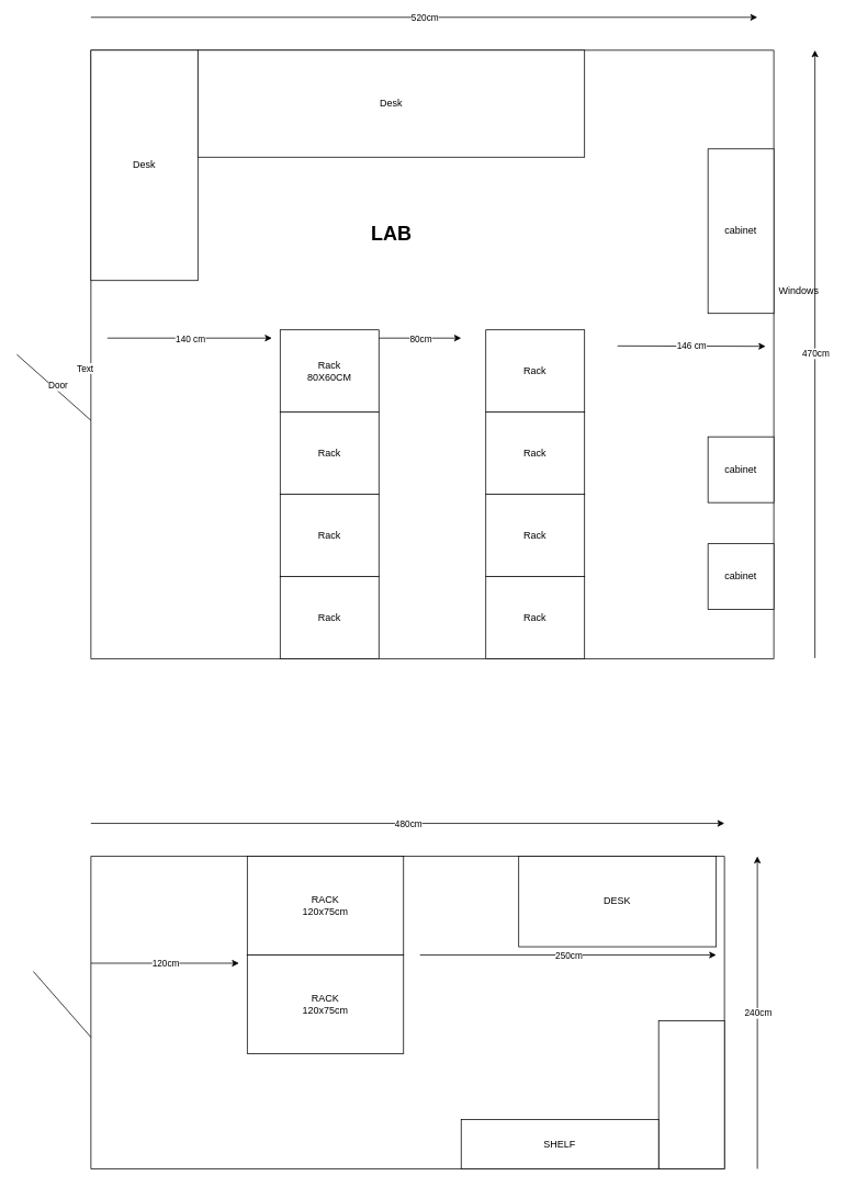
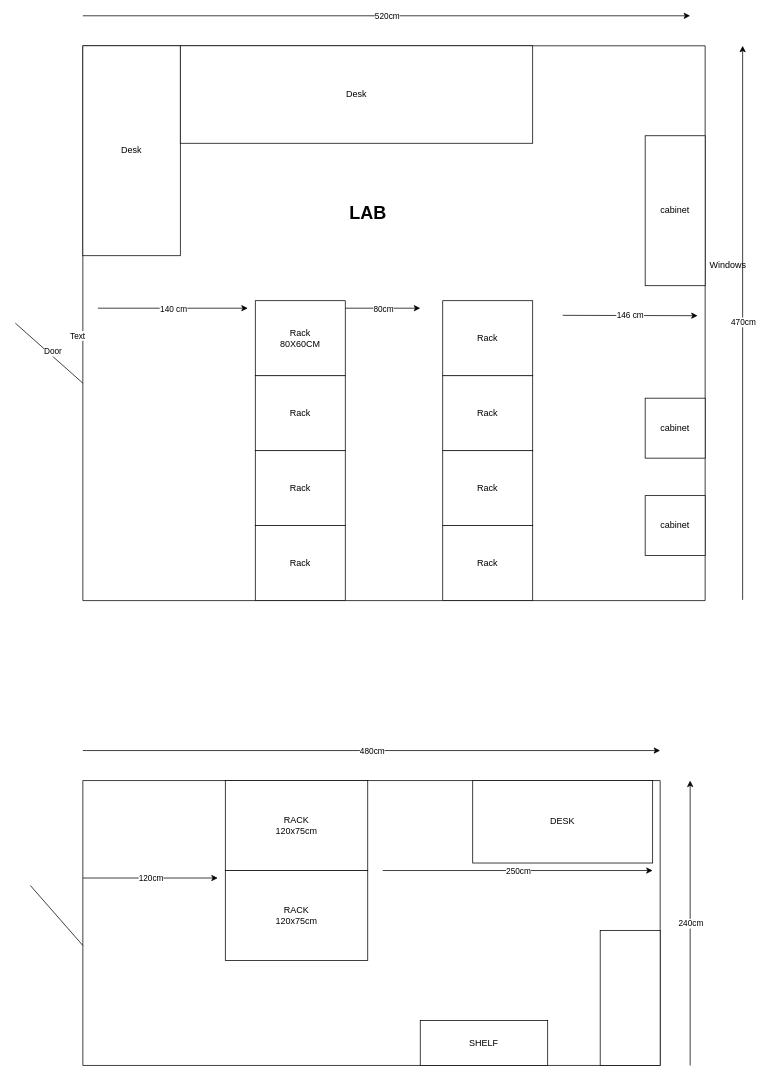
  <mxCell id="0" />
  <mxCell id="1" parent="0" />
  <mxCell id="2" value="" style="endArrow=none;html=1;rounded=0;" parent="1" edge="1"><mxGeometry width="50" height="50" relative="1" as="geometry"><mxPoint x="110" y="60" as="sourcePoint" /><mxPoint x="940" y="60" as="targetPoint" /></mxGeometry></mxCell>
  <mxCell id="3" value="" style="endArrow=none;html=1;rounded=0;" parent="1" edge="1"><mxGeometry width="50" height="50" relative="1" as="geometry"><mxPoint x="110" y="800" as="sourcePoint" /><mxPoint x="110" y="60" as="targetPoint" /></mxGeometry></mxCell>
  <mxCell id="4" value="Text" style="edgeLabel;html=1;align=center;verticalAlign=middle;resizable=0;points=[];" parent="3" vertex="1" connectable="0"><mxGeometry x="-0.043" y="8" relative="1" as="geometry"><mxPoint as="offset" /></mxGeometry></mxCell>
  <mxCell id="5" value="" style="endArrow=none;html=1;rounded=0;" parent="1" edge="1"><mxGeometry width="50" height="50" relative="1" as="geometry"><mxPoint x="110" y="800" as="sourcePoint" /><mxPoint x="940" y="800" as="targetPoint" /></mxGeometry></mxCell>
  <mxCell id="6" value="" style="endArrow=none;html=1;rounded=0;" parent="1" edge="1"><mxGeometry width="50" height="50" relative="1" as="geometry"><mxPoint x="940" y="800" as="sourcePoint" /><mxPoint x="940" y="60" as="targetPoint" /></mxGeometry></mxCell>
  <mxCell id="7" value="" style="endArrow=none;html=1;rounded=0;" parent="1" edge="1"><mxGeometry width="50" height="50" relative="1" as="geometry"><mxPoint x="110" y="510" as="sourcePoint" /><mxPoint x="20" y="430" as="targetPoint" /></mxGeometry></mxCell>
  <mxCell id="8" value="Door" style="edgeLabel;html=1;align=center;verticalAlign=middle;resizable=0;points=[];" parent="7" vertex="1" connectable="0"><mxGeometry x="-0.04" y="-5" relative="1" as="geometry"><mxPoint as="offset" /></mxGeometry></mxCell>
  <mxCell id="9" value="" style="endArrow=classic;html=1;rounded=0;" parent="1" edge="1"><mxGeometry relative="1" as="geometry"><mxPoint x="110" y="20" as="sourcePoint" /><mxPoint x="920" y="20" as="targetPoint" /></mxGeometry></mxCell>
  <mxCell id="10" value="520cm" style="edgeLabel;resizable=0;html=1;;align=center;verticalAlign=middle;" parent="9" connectable="0" vertex="1"><mxGeometry relative="1" as="geometry" /></mxCell>
  <mxCell id="11" value="Rack" style="rounded=0;whiteSpace=wrap;html=1;" parent="1" vertex="1"><mxGeometry x="340" y="700" width="120" height="100" as="geometry" /></mxCell>
  <mxCell id="12" value="Rack" style="rounded=0;whiteSpace=wrap;html=1;" parent="1" vertex="1"><mxGeometry x="340" y="600" width="120" height="100" as="geometry" /></mxCell>
  <mxCell id="13" value="Rack" style="rounded=0;whiteSpace=wrap;html=1;" parent="1" vertex="1"><mxGeometry x="340" y="500" width="120" height="100" as="geometry" /></mxCell>
  <mxCell id="14" value="Rack&lt;br&gt;80X60CM" style="rounded=0;whiteSpace=wrap;html=1;" parent="1" vertex="1"><mxGeometry x="340" y="400" width="120" height="100" as="geometry" /></mxCell>
  <mxCell id="15" value="Rack" style="rounded=0;whiteSpace=wrap;html=1;" parent="1" vertex="1"><mxGeometry x="590" y="700" width="120" height="100" as="geometry" /></mxCell>
  <mxCell id="16" value="Rack" style="rounded=0;whiteSpace=wrap;html=1;" parent="1" vertex="1"><mxGeometry x="590" y="600" width="120" height="100" as="geometry" /></mxCell>
  <mxCell id="17" value="Rack" style="rounded=0;whiteSpace=wrap;html=1;" parent="1" vertex="1"><mxGeometry x="590" y="500" width="120" height="100" as="geometry" /></mxCell>
  <mxCell id="18" value="Rack" style="rounded=0;whiteSpace=wrap;html=1;" parent="1" vertex="1"><mxGeometry x="590" y="400" width="120" height="100" as="geometry" /></mxCell>
  <mxCell id="19" value="Desk" style="rounded=0;whiteSpace=wrap;html=1;" parent="1" vertex="1"><mxGeometry x="110" y="60" width="130" height="280" as="geometry" /></mxCell>
  <mxCell id="20" value="Desk" style="rounded=0;whiteSpace=wrap;html=1;" parent="1" vertex="1"><mxGeometry x="240" y="60" width="470" height="130" as="geometry" /></mxCell>
  <mxCell id="21" value="cabinet" style="rounded=0;whiteSpace=wrap;html=1;" parent="1" vertex="1"><mxGeometry x="860" y="180" width="80" height="200" as="geometry" /></mxCell>
  <mxCell id="22" value="cabinet" style="whiteSpace=wrap;html=1;aspect=fixed;" parent="1" vertex="1"><mxGeometry x="860" y="530" width="80" height="80" as="geometry" /></mxCell>
  <mxCell id="23" value="cabinet" style="whiteSpace=wrap;html=1;aspect=fixed;" parent="1" vertex="1"><mxGeometry x="860" y="660" width="80" height="80" as="geometry" /></mxCell>
  <mxCell id="24" value="Windows" style="text;html=1;align=center;verticalAlign=middle;resizable=0;points=[];autosize=1;strokeColor=none;fillColor=none;" parent="1" vertex="1"><mxGeometry x="935" y="338" width="70" height="30" as="geometry" /></mxCell>
- <mxCell id="25" value="&lt;h1&gt;LAB&lt;/h1&gt;" style="text;html=1;align=center;verticalAlign=middle;resizable=0;points=[];autosize=1;strokeColor=none;fillColor=none;" parent="1" vertex="1"><mxGeometry x="440" y="248" width="70" height="70" as="geometry" /></mxCell>
+ <mxCell id="25" value="&lt;h1&gt;LAB&lt;/h1&gt;" style="text;html=1;align=center;verticalAlign=middle;resizable=0;points=[];autosize=1;strokeColor=none;fillColor=none;" parent="1" vertex="1"><mxGeometry x="455" y="248" width="70" height="70" as="geometry" /></mxCell>
  <mxCell id="26" value="" style="endArrow=classic;html=1;rounded=0;" parent="1" edge="1"><mxGeometry relative="1" as="geometry"><mxPoint x="990" y="799" as="sourcePoint" /><mxPoint x="990" y="60" as="targetPoint" /></mxGeometry></mxCell>
  <mxCell id="27" value="470cm" style="edgeLabel;resizable=0;html=1;;align=center;verticalAlign=middle;" parent="26" connectable="0" vertex="1"><mxGeometry relative="1" as="geometry" /></mxCell>
  <mxCell id="28" value="" style="endArrow=none;html=1;rounded=0;" parent="1" edge="1"><mxGeometry width="50" height="50" relative="1" as="geometry"><mxPoint x="110" y="1420" as="sourcePoint" /><mxPoint x="110" y="1040" as="targetPoint" /></mxGeometry></mxCell>
  <mxCell id="29" value="" style="endArrow=none;html=1;rounded=0;" parent="1" edge="1"><mxGeometry width="50" height="50" relative="1" as="geometry"><mxPoint x="110" y="1420" as="sourcePoint" /><mxPoint x="880" y="1420" as="targetPoint" /></mxGeometry></mxCell>
  <mxCell id="30" value="" style="endArrow=none;html=1;rounded=0;" parent="1" edge="1"><mxGeometry width="50" height="50" relative="1" as="geometry"><mxPoint x="110" y="1040" as="sourcePoint" /><mxPoint x="880" y="1040" as="targetPoint" /></mxGeometry></mxCell>
  <mxCell id="31" value="" style="endArrow=none;html=1;rounded=0;" parent="1" edge="1"><mxGeometry width="50" height="50" relative="1" as="geometry"><mxPoint x="880" y="1040" as="sourcePoint" /><mxPoint x="880" y="1420" as="targetPoint" /></mxGeometry></mxCell>
  <mxCell id="32" value="" style="endArrow=none;html=1;rounded=0;" parent="1" edge="1"><mxGeometry width="50" height="50" relative="1" as="geometry"><mxPoint x="110" y="1260" as="sourcePoint" /><mxPoint x="40" y="1180" as="targetPoint" /></mxGeometry></mxCell>
  <mxCell id="33" value="RACK&lt;br&gt;120x75cm" style="rounded=0;whiteSpace=wrap;html=1;" parent="1" vertex="1"><mxGeometry x="300" y="1040" width="190" height="120" as="geometry" /></mxCell>
  <mxCell id="34" value="RACK&lt;br&gt;120x75cm" style="rounded=0;whiteSpace=wrap;html=1;" parent="1" vertex="1"><mxGeometry x="300" y="1160" width="190" height="120" as="geometry" /></mxCell>
  <mxCell id="35" value="1" style="endArrow=classic;html=1;rounded=0;" parent="1" edge="1"><mxGeometry relative="1" as="geometry"><mxPoint x="750" y="419.52" as="sourcePoint" /><mxPoint x="930" y="420" as="targetPoint" /></mxGeometry></mxCell>
  <mxCell id="36" value="146 cm" style="edgeLabel;resizable=0;html=1;;align=center;verticalAlign=middle;" parent="35" connectable="0" vertex="1"><mxGeometry relative="1" as="geometry" /></mxCell>
  <mxCell id="37" value="" style="endArrow=classic;html=1;rounded=0;" parent="1" edge="1"><mxGeometry relative="1" as="geometry"><mxPoint x="130" y="410" as="sourcePoint" /><mxPoint x="330" y="410" as="targetPoint" /></mxGeometry></mxCell>
  <mxCell id="38" value="140 cm" style="edgeLabel;resizable=0;html=1;;align=center;verticalAlign=middle;" parent="37" connectable="0" vertex="1"><mxGeometry relative="1" as="geometry" /></mxCell>
  <mxCell id="39" value="" style="endArrow=classic;html=1;rounded=0;" parent="1" edge="1"><mxGeometry relative="1" as="geometry"><mxPoint x="460" y="410" as="sourcePoint" /><mxPoint x="560" y="410" as="targetPoint" /></mxGeometry></mxCell>
  <mxCell id="40" value="80cm" style="edgeLabel;resizable=0;html=1;;align=center;verticalAlign=middle;" parent="39" connectable="0" vertex="1"><mxGeometry relative="1" as="geometry" /></mxCell>
  <mxCell id="41" value="" style="endArrow=classic;html=1;rounded=0;" parent="1" edge="1"><mxGeometry relative="1" as="geometry"><mxPoint x="110" y="1000" as="sourcePoint" /><mxPoint x="880" y="1000" as="targetPoint" /></mxGeometry></mxCell>
  <mxCell id="42" value="480cm" style="edgeLabel;resizable=0;html=1;;align=center;verticalAlign=middle;" parent="41" connectable="0" vertex="1"><mxGeometry relative="1" as="geometry" /></mxCell>
  <mxCell id="43" value="" style="endArrow=classic;html=1;rounded=0;" parent="1" edge="1"><mxGeometry relative="1" as="geometry"><mxPoint x="920" y="1420" as="sourcePoint" /><mxPoint x="920" y="1040" as="targetPoint" /></mxGeometry></mxCell>
  <mxCell id="44" value="240cm" style="edgeLabel;resizable=0;html=1;;align=center;verticalAlign=middle;" parent="43" connectable="0" vertex="1"><mxGeometry relative="1" as="geometry" /></mxCell>
  <mxCell id="45" value="" style="endArrow=classic;html=1;rounded=0;" parent="1" edge="1"><mxGeometry relative="1" as="geometry"><mxPoint x="110" y="1170" as="sourcePoint" /><mxPoint x="290" y="1170" as="targetPoint" /></mxGeometry></mxCell>
  <mxCell id="46" value="120cm" style="edgeLabel;resizable=0;html=1;;align=center;verticalAlign=middle;" parent="45" connectable="0" vertex="1"><mxGeometry relative="1" as="geometry" /></mxCell>
  <mxCell id="47" value="" style="endArrow=classic;html=1;rounded=0;" parent="1" edge="1"><mxGeometry relative="1" as="geometry"><mxPoint x="510" y="1160" as="sourcePoint" /><mxPoint x="870" y="1160" as="targetPoint" /></mxGeometry></mxCell>
  <mxCell id="48" value="250cm" style="edgeLabel;resizable=0;html=1;;align=center;verticalAlign=middle;" parent="47" connectable="0" vertex="1"><mxGeometry relative="1" as="geometry" /></mxCell>
  <mxCell id="49" value="DESK" style="rounded=0;whiteSpace=wrap;html=1;" parent="1" vertex="1"><mxGeometry x="630" y="1040" width="240" height="110" as="geometry" /></mxCell>
  <mxCell id="50" value="" style="rounded=0;whiteSpace=wrap;html=1;" parent="1" vertex="1"><mxGeometry x="800" y="1240" width="80" height="180" as="geometry" /></mxCell>
- <mxCell id="51" value="SHELF" style="rounded=0;whiteSpace=wrap;html=1;" parent="1" vertex="1"><mxGeometry x="560" y="1360" width="240" height="60" as="geometry" /></mxCell>
+ <mxCell id="51" value="SHELF" style="rounded=0;whiteSpace=wrap;html=1;" parent="1" vertex="1"><mxGeometry x="560" y="1360" width="170" height="60" as="geometry" /></mxCell>
